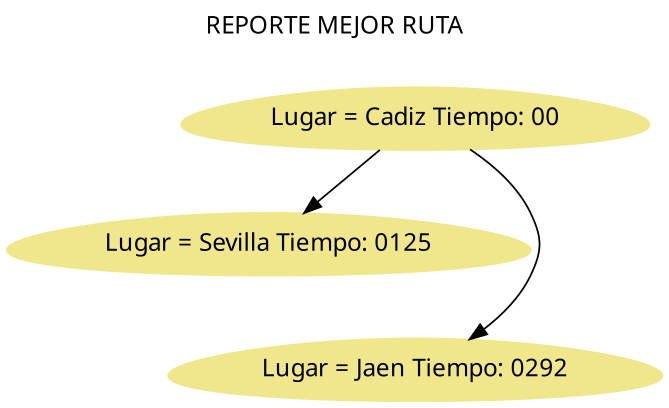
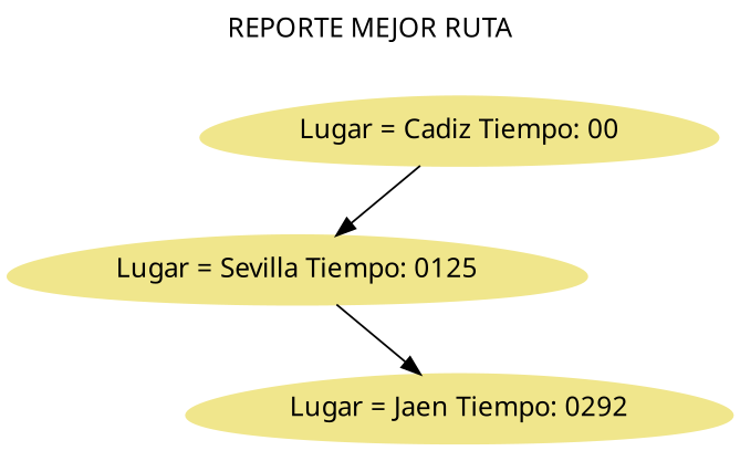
  digraph {
    fontname="Century Gothic"
    label="REPORTE MEJOR RUTA"
    labelloc="t;"
    rankdir=TB
    node [color=khaki dir=both fontname="Century Gothic" shape=egg style=filled]
    n1 [label="Lugar = Cadiz Tiempo: 00"]
    n2 [label="Lugar = Sevilla Tiempo: 0125"]
    n3 [label="Lugar = Jaen Tiempo: 0292"]
    n1 -> n2
-   n1 -> n3
+   n2 -> n3
  }
